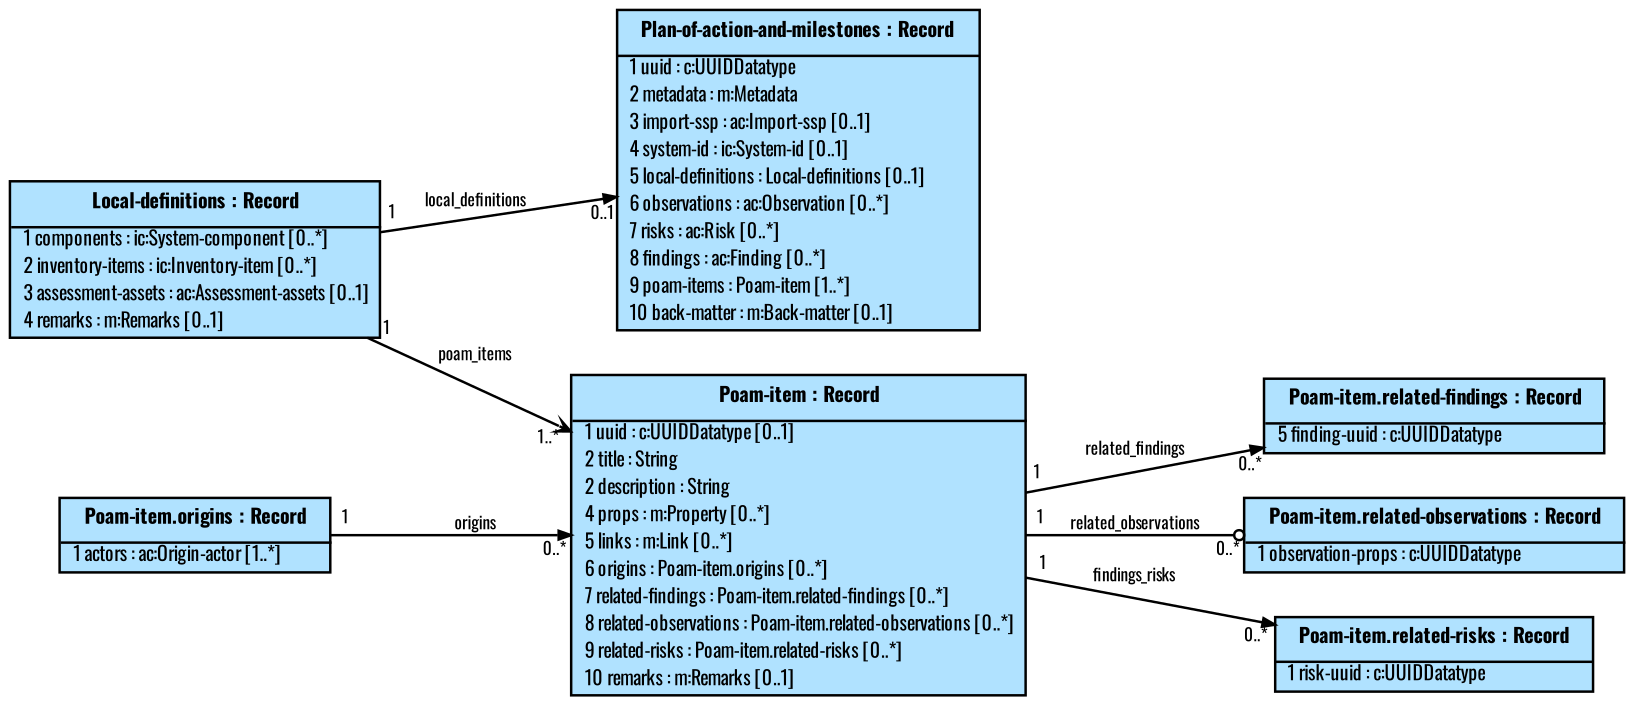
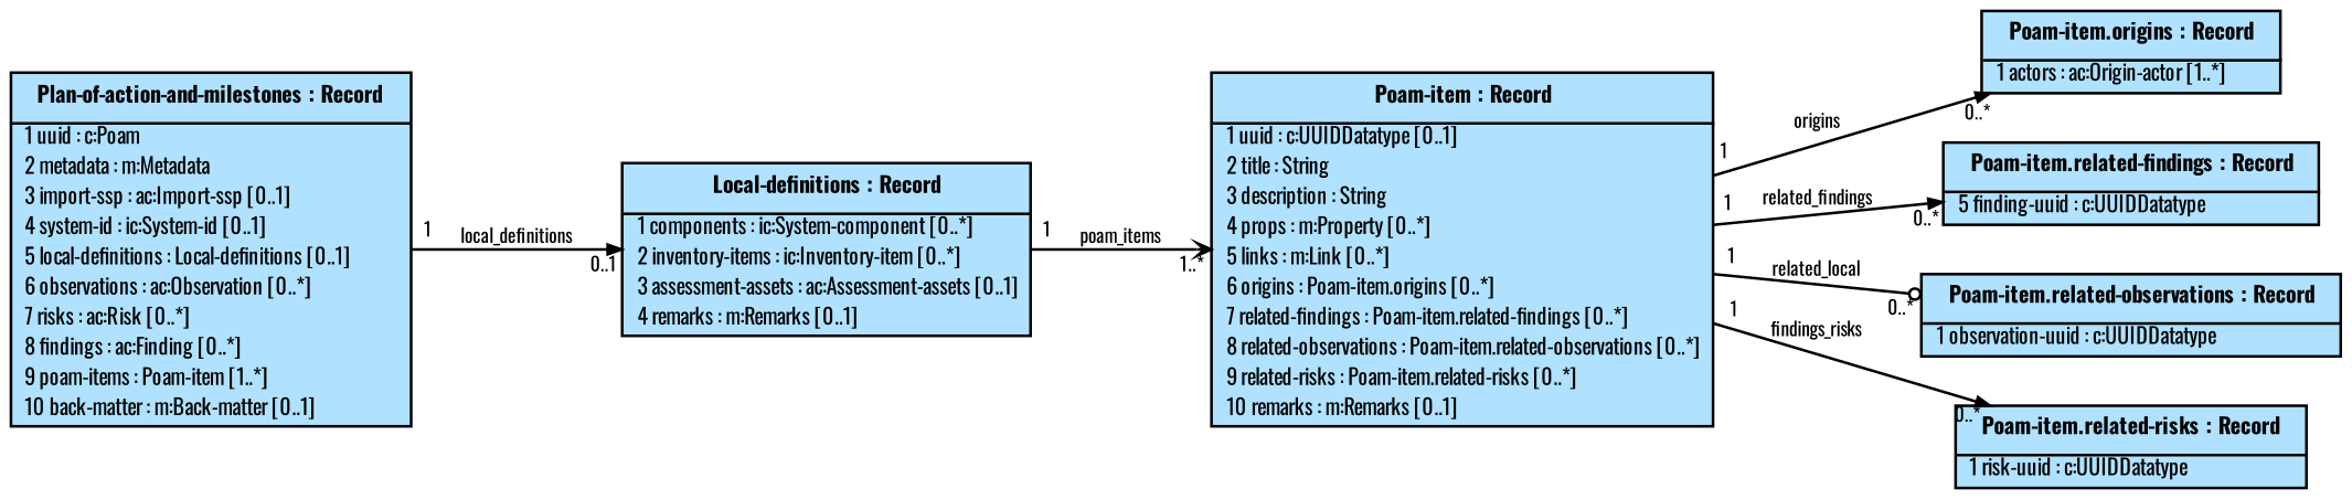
  digraph {
    fontname=Oswald
    fontsize=12
    rankdir=LR
    node [fillcolor=lightskyblue1 fontname=Oswald fontsize=8 shape=plain style=filled]
    edge [arrowhead=normal arrowsize=0.5 fontname=Oswald fontsize=7 headlabel="0..*" labelangle=45.0 labeldistance=0.9 taillabel=1]
-   n1 [label=<<table cellborder="0" cellpadding="1" cellspacing="0"> <tr><td cellpadding="4"><b>  Plan-of-action-and-milestones : Record  </b></td></tr><hr/>   <tr><td align="left">  1 uuid : c:UUIDDatatype  </td></tr>   <tr><td align="left">  2 metadata : m:Metadata  </td></tr>   <tr><td align="left">  3 import-ssp : ac:Import-ssp [0..1]  </td></tr>   <tr><td align="left">  4 system-id : ic:System-id [0..1]  </td></tr>   <tr><td align="left">  5 local-definitions : Local-definitions [0..1]  </td></tr>   <tr><td align="left">  6 observations : ac:Observation [0..*]  </td></tr>   <tr><td align="left">  7 risks : ac:Risk [0..*]  </td></tr>   <tr><td align="left">  8 findings : ac:Finding [0..*]  </td></tr>   <tr><td align="left">  9 poam-items : Poam-item [1..*]  </td></tr>   <tr><td align="left">  10 back-matter : m:Back-matter [0..1]  </td></tr> </table>>]
+   n1 [label=<<table cellborder="0" cellpadding="1" cellspacing="0"> <tr><td cellpadding="4"><b>  Plan-of-action-and-milestones : Record  </b></td></tr><hr/>   <tr><td align="left">  1 uuid : c:Poam  </td></tr>   <tr><td align="left">  2 metadata : m:Metadata  </td></tr>   <tr><td align="left">  3 import-ssp : ac:Import-ssp [0..1]  </td></tr>   <tr><td align="left">  4 system-id : ic:System-id [0..1]  </td></tr>   <tr><td align="left">  5 local-definitions : Local-definitions [0..1]  </td></tr>   <tr><td align="left">  6 observations : ac:Observation [0..*]  </td></tr>   <tr><td align="left">  7 risks : ac:Risk [0..*]  </td></tr>   <tr><td align="left">  8 findings : ac:Finding [0..*]  </td></tr>   <tr><td align="left">  9 poam-items : Poam-item [1..*]  </td></tr>   <tr><td align="left">  10 back-matter : m:Back-matter [0..1]  </td></tr> </table>>]
    n2 [label=<<table cellborder="0" cellpadding="1" cellspacing="0"> <tr><td cellpadding="4"><b>  Local-definitions : Record  </b></td></tr><hr/>   <tr><td align="left">  1 components : ic:System-component [0..*]  </td></tr>   <tr><td align="left">  2 inventory-items : ic:Inventory-item [0..*]  </td></tr>   <tr><td align="left">  3 assessment-assets : ac:Assessment-assets [0..1]  </td></tr>   <tr><td align="left">  4 remarks : m:Remarks [0..1]  </td></tr> </table>>]
-   n3 [label=<<table cellborder="0" cellpadding="1" cellspacing="0"> <tr><td cellpadding="4"><b>  Poam-item : Record  </b></td></tr><hr/>   <tr><td align="left">  1 uuid : c:UUIDDatatype [0..1]  </td></tr>   <tr><td align="left">  2 title : String  </td></tr>   <tr><td align="left">  2 description : String  </td></tr>   <tr><td align="left">  4 props : m:Property [0..*]  </td></tr>   <tr><td align="left">  5 links : m:Link [0..*]  </td></tr>   <tr><td align="left">  6 origins : Poam-item.origins [0..*]  </td></tr>   <tr><td align="left">  7 related-findings : Poam-item.related-findings [0..*]  </td></tr>   <tr><td align="left">  8 related-observations : Poam-item.related-observations [0..*]  </td></tr>   <tr><td align="left">  9 related-risks : Poam-item.related-risks [0..*]  </td></tr>   <tr><td align="left">  10 remarks : m:Remarks [0..1]  </td></tr> </table>>]
+   n3 [label=<<table cellborder="0" cellpadding="1" cellspacing="0"> <tr><td cellpadding="4"><b>  Poam-item : Record  </b></td></tr><hr/>   <tr><td align="left">  1 uuid : c:UUIDDatatype [0..1]  </td></tr>   <tr><td align="left">  2 title : String  </td></tr>   <tr><td align="left">  3 description : String  </td></tr>   <tr><td align="left">  4 props : m:Property [0..*]  </td></tr>   <tr><td align="left">  5 links : m:Link [0..*]  </td></tr>   <tr><td align="left">  6 origins : Poam-item.origins [0..*]  </td></tr>   <tr><td align="left">  7 related-findings : Poam-item.related-findings [0..*]  </td></tr>   <tr><td align="left">  8 related-observations : Poam-item.related-observations [0..*]  </td></tr>   <tr><td align="left">  9 related-risks : Poam-item.related-risks [0..*]  </td></tr>   <tr><td align="left">  10 remarks : m:Remarks [0..1]  </td></tr> </table>>]
    n4 [label=<<table cellborder="0" cellpadding="1" cellspacing="0"> <tr><td cellpadding="4"><b>  Poam-item.origins : Record  </b></td></tr><hr/>   <tr><td align="left">  1 actors : ac:Origin-actor [1..*]  </td></tr> </table>>]
    n5 [label=<<table cellborder="0" cellpadding="1" cellspacing="0"> <tr><td cellpadding="4"><b>  Poam-item.related-findings : Record  </b></td></tr><hr/>   <tr><td align="left">  5 finding-uuid : c:UUIDDatatype  </td></tr> </table>>]
-   n6 [label=<<table cellborder="0" cellpadding="1" cellspacing="0"> <tr><td cellpadding="4"><b>  Poam-item.related-observations : Record  </b></td></tr><hr/>   <tr><td align="left">  1 observation-props : c:UUIDDatatype  </td></tr> </table>>]
+   n6 [label=<<table cellborder="0" cellpadding="1" cellspacing="0"> <tr><td cellpadding="4"><b>  Poam-item.related-observations : Record  </b></td></tr><hr/>   <tr><td align="left">  1 observation-uuid : c:UUIDDatatype  </td></tr> </table>>]
    n7 [label=<<table cellborder="0" cellpadding="1" cellspacing="0"> <tr><td cellpadding="4"><b>  Poam-item.related-risks : Record  </b></td></tr><hr/>   <tr><td align="left">  1 risk-uuid : c:UUIDDatatype  </td></tr> </table>>]
-   n2 -> n1 [headlabel="0..1" label=local_definitions]
+   n1 -> n2 [headlabel="0..1" label=local_definitions]
    n2 -> n3 [arrowhead=vee headlabel="1..*" label=poam_items]
-   n4 -> n3 [label=origins]
+   n3 -> n4 [label=origins]
    n3 -> n5 [label=related_findings]
-   n3 -> n6 [arrowhead=odot label=related_observations]
+   n3 -> n6 [arrowhead=odot label=related_local]
    n3 -> n7 [label=findings_risks]
  }
